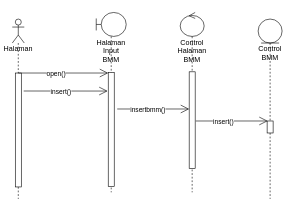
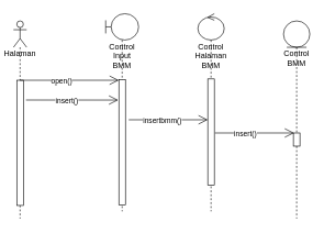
  <mxCell id="0" />
  <mxCell id="1" parent="0" />
  <mxCell id="2" value="Halaman" style="shape=umlLifeline;participant=umlActor;perimeter=lifelinePerimeter;whiteSpace=wrap;html=1;container=1;collapsible=0;recursiveResize=0;verticalAlign=top;spacingTop=36;outlineConnect=0;" parent="1" vertex="1"><mxGeometry x="20" y="31" width="20" height="300" as="geometry" /></mxCell>
  <mxCell id="3" value="" style="html=1;points=[];perimeter=orthogonalPerimeter;" parent="2" vertex="1"><mxGeometry x="5" y="90" width="10" height="190" as="geometry" /></mxCell>
- <mxCell id="4" value="Halaman Input BMM" style="shape=umlLifeline;participant=umlBoundary;perimeter=lifelinePerimeter;whiteSpace=wrap;html=1;container=1;collapsible=0;recursiveResize=0;verticalAlign=top;spacingTop=36;outlineConnect=0;" parent="1" vertex="1"><mxGeometry x="160" y="20" width="50" height="300" as="geometry" /></mxCell>
+ <mxCell id="4" value="Control Input BMM" style="shape=umlLifeline;participant=umlBoundary;perimeter=lifelinePerimeter;whiteSpace=wrap;html=1;container=1;collapsible=0;recursiveResize=0;verticalAlign=top;spacingTop=36;outlineConnect=0;" parent="1" vertex="1"><mxGeometry x="160" y="20" width="50" height="300" as="geometry" /></mxCell>
  <mxCell id="5" value="" style="html=1;points=[];perimeter=orthogonalPerimeter;" parent="4" vertex="1"><mxGeometry x="20" y="100" width="10" height="190" as="geometry" /></mxCell>
  <mxCell id="6" value="Control Halaman BMM" style="shape=umlLifeline;participant=umlControl;perimeter=lifelinePerimeter;whiteSpace=wrap;html=1;container=1;collapsible=0;recursiveResize=0;verticalAlign=top;spacingTop=36;outlineConnect=0;" parent="1" vertex="1"><mxGeometry x="300" y="20" width="40" height="300" as="geometry" /></mxCell>
  <mxCell id="7" value="" style="html=1;points=[];perimeter=orthogonalPerimeter;" parent="6" vertex="1"><mxGeometry x="15" y="99" width="10" height="161" as="geometry" /></mxCell>
  <mxCell id="8" value="" style="endArrow=open;endFill=1;endSize=12;html=1;rounded=0;" parent="6" edge="1"><mxGeometry width="160" relative="1" as="geometry"><mxPoint x="-105" y="161" as="sourcePoint" /><mxPoint x="15" y="161" as="targetPoint" /></mxGeometry></mxCell>
  <mxCell id="9" value="insertbmm()" style="edgeLabel;html=1;align=center;verticalAlign=middle;resizable=0;points=[];" parent="8" vertex="1" connectable="0"><mxGeometry x="-0.175" y="-1" relative="1" as="geometry"><mxPoint as="offset" /></mxGeometry></mxCell>
  <mxCell id="10" value="Control BMM" style="shape=umlLifeline;participant=umlEntity;perimeter=lifelinePerimeter;whiteSpace=wrap;html=1;container=1;collapsible=0;recursiveResize=0;verticalAlign=top;spacingTop=36;outlineConnect=0;" parent="1" vertex="1"><mxGeometry x="430" y="31" width="40" height="300" as="geometry" /></mxCell>
  <mxCell id="11" value="" style="html=1;points=[];perimeter=orthogonalPerimeter;" parent="10" vertex="1"><mxGeometry x="15" y="170" width="10" height="20" as="geometry" /></mxCell>
  <mxCell id="12" value="" style="endArrow=open;endFill=1;endSize=12;html=1;rounded=0;" parent="1" edge="1"><mxGeometry width="160" relative="1" as="geometry"><mxPoint x="30" y="121" as="sourcePoint" /><mxPoint x="180" y="121" as="targetPoint" /></mxGeometry></mxCell>
  <mxCell id="13" value="open()" style="edgeLabel;html=1;align=center;verticalAlign=middle;resizable=0;points=[];" parent="12" vertex="1" connectable="0"><mxGeometry x="-0.173" y="-1" relative="1" as="geometry"><mxPoint as="offset" /></mxGeometry></mxCell>
  <mxCell id="14" value="" style="endArrow=open;endFill=1;endSize=12;html=1;rounded=0;" parent="1" edge="1"><mxGeometry width="160" relative="1" as="geometry"><mxPoint x="326" y="201" as="sourcePoint" /><mxPoint x="446" y="201" as="targetPoint" /><Array as="points" /></mxGeometry></mxCell>
  <mxCell id="15" value="insert()" style="edgeLabel;html=1;align=center;verticalAlign=middle;resizable=0;points=[];" parent="14" vertex="1" connectable="0"><mxGeometry x="-0.25" y="1" relative="1" as="geometry"><mxPoint y="1" as="offset" /></mxGeometry></mxCell>
  <mxCell id="16" value="" style="endArrow=open;endFill=1;endSize=12;html=1;rounded=0;entryX=0;entryY=0.532;entryDx=0;entryDy=0;entryPerimeter=0;" parent="1" edge="1"><mxGeometry width="160" relative="1" as="geometry"><mxPoint x="39" y="151" as="sourcePoint" /><mxPoint x="179" y="151.08" as="targetPoint" /></mxGeometry></mxCell>
  <mxCell id="17" value="insert()" style="edgeLabel;html=1;align=center;verticalAlign=middle;resizable=0;points=[];" parent="16" vertex="1" connectable="0"><mxGeometry x="-0.343" y="1" relative="1" as="geometry"><mxPoint x="15" y="1" as="offset" /></mxGeometry></mxCell>
